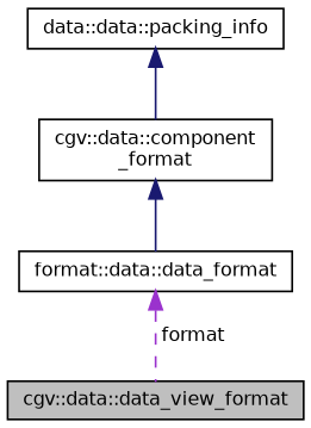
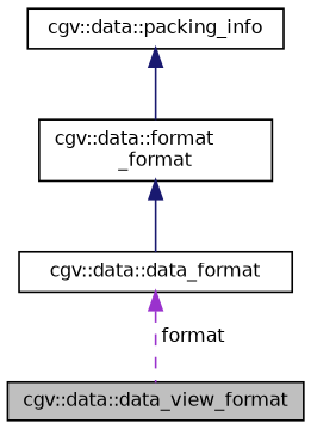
  digraph {
    node [color=black fontname=Helvetica fontsize=10 shape=record]
    edge [color=midnightblue dir=back fontname=Helvetica fontsize=10 labelfontname=Helvetica labelfontsize=10 style=solid]
    n1 [fillcolor=grey75 fontcolor=black height=0.2 label="cgv::data::data_view_format" style=filled width=0.4]
-   n2 [height=0.2 label="format::data::data_format" width=0.4]
-   n3 [height=0.2 label="cgv::data::component\l_format" width=0.4]
-   n4 [height=0.2 label="data::data::packing_info" width=0.4]
+   n2 [height=0.2 label="cgv::data::data_format" width=0.4]
+   n3 [height=0.2 label="cgv::data::format\l_format" width=0.4]
+   n4 [height=0.2 label="cgv::data::packing_info" width=0.4]
    n2 -> n1 [color=darkorchid3 label=" format" style=dashed]
    n3 -> n2
    n4 -> n3
  }
